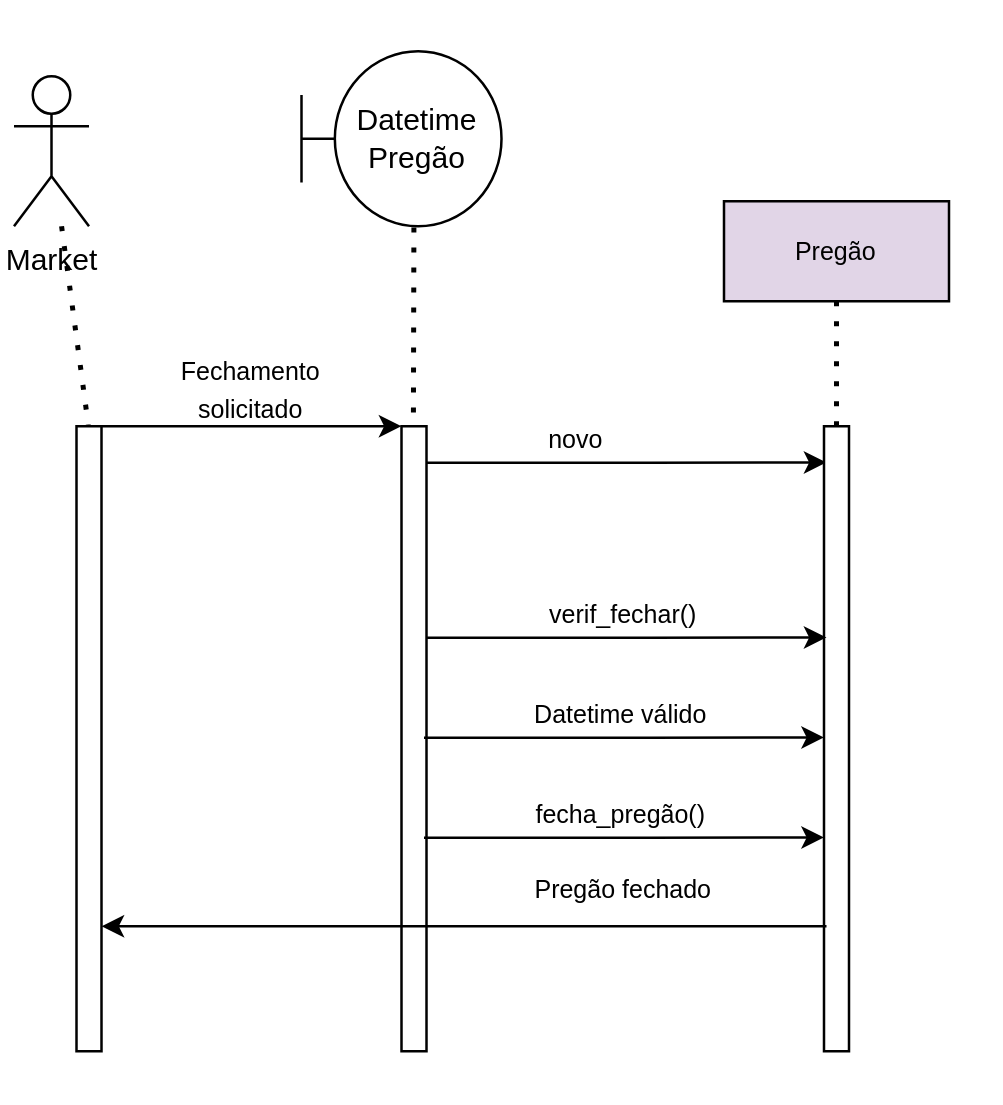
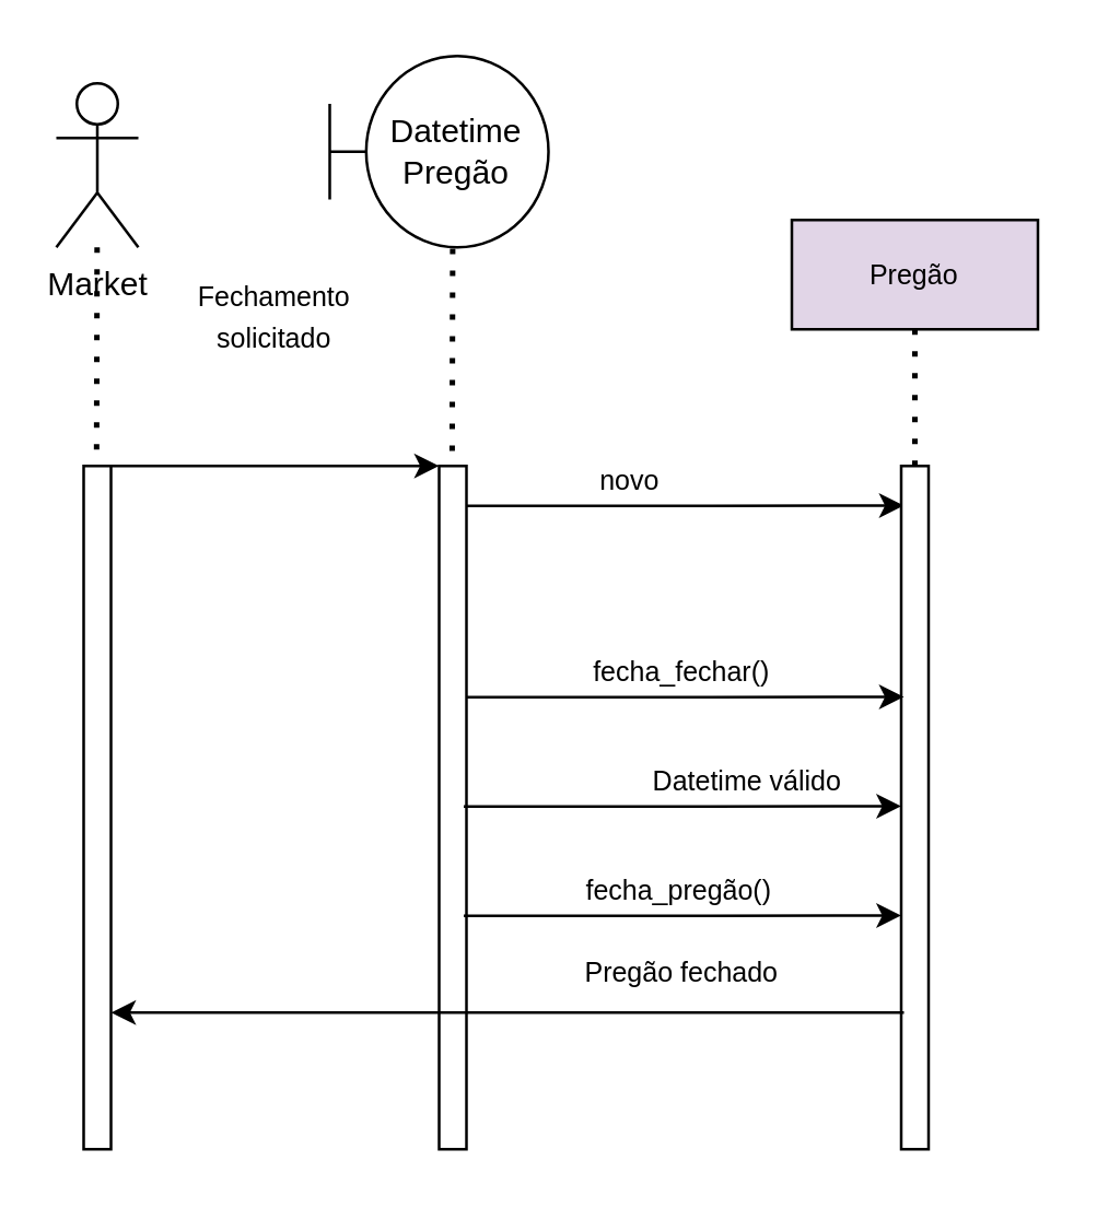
  <mxCell id="0" />
  <mxCell id="1" parent="0" />
- <mxCell id="2" value="Market" style="shape=umlActor;verticalLabelPosition=bottom;verticalAlign=top;html=1;outlineConnect=0;" vertex="1" parent="1"><mxGeometry x="5" y="30" width="30" height="60" as="geometry" /></mxCell>
+ <mxCell id="2" value="Market" style="shape=umlActor;verticalLabelPosition=bottom;verticalAlign=top;html=1;outlineConnect=0;" vertex="1" parent="1"><mxGeometry x="20" y="30" width="30" height="60" as="geometry" /></mxCell>
  <mxCell id="3" value="" style="html=1;points=[];perimeter=orthogonalPerimeter;" vertex="1" parent="1"><mxGeometry x="30" y="170" width="10" height="250" as="geometry" /></mxCell>
  <mxCell id="4" value="" style="endArrow=none;dashed=1;html=1;dashPattern=1 3;strokeWidth=2;rounded=0;entryX=0.472;entryY=-0.002;entryDx=0;entryDy=0;entryPerimeter=0;" edge="1" parent="1" source="2" target="3"><mxGeometry width="50" height="50" relative="1" as="geometry"><mxPoint x="260" y="330" as="sourcePoint" /><mxPoint x="35" y="160" as="targetPoint" /></mxGeometry></mxCell>
  <mxCell id="5" value="" style="html=1;points=[];perimeter=orthogonalPerimeter;" vertex="1" parent="1"><mxGeometry x="160" y="170" width="10" height="250" as="geometry" /></mxCell>
  <mxCell id="6" value="" style="endArrow=classic;html=1;rounded=0;exitX=1;exitY=0.04;exitDx=0;exitDy=0;exitPerimeter=0;entryX=0;entryY=0.04;entryDx=0;entryDy=0;entryPerimeter=0;" edge="1" parent="1"><mxGeometry width="50" height="50" relative="1" as="geometry"><mxPoint x="40" y="170" as="sourcePoint" /><mxPoint x="160" y="170" as="targetPoint" /><Array as="points"><mxPoint x="130" y="170" /></Array></mxGeometry></mxCell>
  <mxCell id="7" value="" style="endArrow=none;dashed=1;html=1;dashPattern=1 3;strokeWidth=2;rounded=0;entryX=0.472;entryY=-0.002;entryDx=0;entryDy=0;entryPerimeter=0;" edge="1" parent="1"><mxGeometry width="50" height="50" relative="1" as="geometry"><mxPoint x="164.963" y="90.5" as="sourcePoint" /><mxPoint x="164.76" y="170" as="targetPoint" /></mxGeometry></mxCell>
  <mxCell id="8" value="Datetime Pregão" style="shape=umlBoundary;whiteSpace=wrap;html=1;" vertex="1" parent="1"><mxGeometry x="120" y="20" width="80" height="70" as="geometry" /></mxCell>
- <mxCell id="9" value="&lt;span style=&quot;font-size: 10px;&quot;&gt;Fechamento solicitado&lt;/span&gt;" style="text;html=1;strokeColor=none;fillColor=none;align=center;verticalAlign=middle;whiteSpace=wrap;rounded=0;" vertex="1" parent="1"><mxGeometry x="60" y="140" width="80" height="30" as="geometry" /></mxCell>
+ <mxCell id="9" value="&lt;span style=&quot;font-size: 10px;&quot;&gt;Fechamento solicitado&lt;/span&gt;" style="text;html=1;strokeColor=none;fillColor=none;align=center;verticalAlign=middle;whiteSpace=wrap;rounded=0;" vertex="1" parent="1"><mxGeometry x="60" y="100" width="80" height="30" as="geometry" /></mxCell>
  <mxCell id="10" value="" style="endArrow=classic;html=1;rounded=0;exitX=1;exitY=0.04;exitDx=0;exitDy=0;exitPerimeter=0;entryX=0.1;entryY=0.058;entryDx=0;entryDy=0;entryPerimeter=0;" edge="1" parent="1" target="13"><mxGeometry width="50" height="50" relative="1" as="geometry"><mxPoint x="170" y="184.58" as="sourcePoint" /><mxPoint x="290" y="184.58" as="targetPoint" /><Array as="points"><mxPoint x="260" y="184.58" /></Array></mxGeometry></mxCell>
  <mxCell id="11" value="Pregão" style="rounded=0;whiteSpace=wrap;html=1;fontSize=10;fillColor=#e1d5e7;" vertex="1" parent="1"><mxGeometry x="289" y="80" width="90" height="40" as="geometry" /></mxCell>
  <mxCell id="12" value="&lt;font style=&quot;font-size: 10px;&quot;&gt;novo&lt;/font&gt;" style="text;html=1;strokeColor=none;fillColor=none;align=center;verticalAlign=middle;whiteSpace=wrap;rounded=0;" vertex="1" parent="1"><mxGeometry x="190" y="160" width="80" height="30" as="geometry" /></mxCell>
  <mxCell id="13" value="" style="html=1;points=[];perimeter=orthogonalPerimeter;fontSize=10;" vertex="1" parent="1"><mxGeometry x="329" y="170" width="10" height="250" as="geometry" /></mxCell>
  <mxCell id="14" value="" style="endArrow=none;dashed=1;html=1;dashPattern=1 3;strokeWidth=2;rounded=0;fontSize=10;entryX=0.5;entryY=1;entryDx=0;entryDy=0;" edge="1" parent="1" target="11"><mxGeometry width="50" height="50" relative="1" as="geometry"><mxPoint x="334" y="170" as="sourcePoint" /><mxPoint x="140" y="240" as="targetPoint" /></mxGeometry></mxCell>
  <mxCell id="15" value="" style="endArrow=classic;html=1;rounded=0;exitX=1;exitY=0.04;exitDx=0;exitDy=0;exitPerimeter=0;entryX=0.1;entryY=0.338;entryDx=0;entryDy=0;entryPerimeter=0;" edge="1" parent="1" target="13"><mxGeometry width="50" height="50" relative="1" as="geometry"><mxPoint x="170" y="254.58" as="sourcePoint" /><mxPoint x="290" y="254.58" as="targetPoint" /><Array as="points"><mxPoint x="260" y="254.58" /></Array></mxGeometry></mxCell>
- <mxCell id="16" value="&lt;font style=&quot;font-size: 10px;&quot;&gt;verif_fechar()&lt;/font&gt;" style="text;html=1;strokeColor=none;fillColor=none;align=center;verticalAlign=middle;whiteSpace=wrap;rounded=0;" vertex="1" parent="1"><mxGeometry x="209" y="230" width="80" height="30" as="geometry" /></mxCell>
+ <mxCell id="16" value="&lt;font style=&quot;font-size: 10px;&quot;&gt;fecha_fechar()&lt;/font&gt;" style="text;html=1;strokeColor=none;fillColor=none;align=center;verticalAlign=middle;whiteSpace=wrap;rounded=0;" vertex="1" parent="1"><mxGeometry x="209" y="230" width="80" height="30" as="geometry" /></mxCell>
  <mxCell id="17" value="" style="endArrow=classic;html=1;rounded=0;fontSize=10;entryX=1;entryY=0.8;entryDx=0;entryDy=0;entryPerimeter=0;" edge="1" parent="1" target="3"><mxGeometry width="50" height="50" relative="1" as="geometry"><mxPoint x="330" y="370" as="sourcePoint" /><mxPoint x="200" y="290" as="targetPoint" /></mxGeometry></mxCell>
  <mxCell id="18" value="&lt;font style=&quot;font-size: 10px;&quot;&gt;Pregão fechado&lt;/font&gt;" style="text;html=1;strokeColor=none;fillColor=none;align=center;verticalAlign=middle;whiteSpace=wrap;rounded=0;" vertex="1" parent="1"><mxGeometry x="199" y="340" width="100" height="30" as="geometry" /></mxCell>
  <mxCell id="19" value="" style="endArrow=classic;html=1;rounded=0;exitX=1;exitY=0.04;exitDx=0;exitDy=0;exitPerimeter=0;entryX=0.1;entryY=0.338;entryDx=0;entryDy=0;entryPerimeter=0;" edge="1" parent="1"><mxGeometry width="50" height="50" relative="1" as="geometry"><mxPoint x="169" y="294.58" as="sourcePoint" /><mxPoint x="329" y="294.5" as="targetPoint" /><Array as="points"><mxPoint x="259" y="294.58" /></Array></mxGeometry></mxCell>
- <mxCell id="20" value="&lt;font style=&quot;font-size: 10px;&quot;&gt;Datetime válido&lt;/font&gt;" style="text;html=1;strokeColor=none;fillColor=none;align=center;verticalAlign=middle;whiteSpace=wrap;rounded=0;" vertex="1" parent="1"><mxGeometry x="208" y="270" width="80" height="30" as="geometry" /></mxCell>
+ <mxCell id="20" value="&lt;font style=&quot;font-size: 10px;&quot;&gt;Datetime válido&lt;/font&gt;" style="text;html=1;strokeColor=none;fillColor=none;align=center;verticalAlign=middle;whiteSpace=wrap;rounded=0;" vertex="1" parent="1"><mxGeometry x="233" y="270" width="80" height="30" as="geometry" /></mxCell>
  <mxCell id="21" value="" style="endArrow=classic;html=1;rounded=0;exitX=1;exitY=0.04;exitDx=0;exitDy=0;exitPerimeter=0;entryX=0.1;entryY=0.338;entryDx=0;entryDy=0;entryPerimeter=0;" edge="1" parent="1"><mxGeometry width="50" height="50" relative="1" as="geometry"><mxPoint x="169" y="334.58" as="sourcePoint" /><mxPoint x="329" y="334.5" as="targetPoint" /><Array as="points"><mxPoint x="259" y="334.58" /></Array></mxGeometry></mxCell>
  <mxCell id="22" value="&lt;font style=&quot;font-size: 10px;&quot;&gt;fecha_pregão()&lt;/font&gt;" style="text;html=1;strokeColor=none;fillColor=none;align=center;verticalAlign=middle;whiteSpace=wrap;rounded=0;" vertex="1" parent="1"><mxGeometry x="208" y="310" width="80" height="30" as="geometry" /></mxCell>
